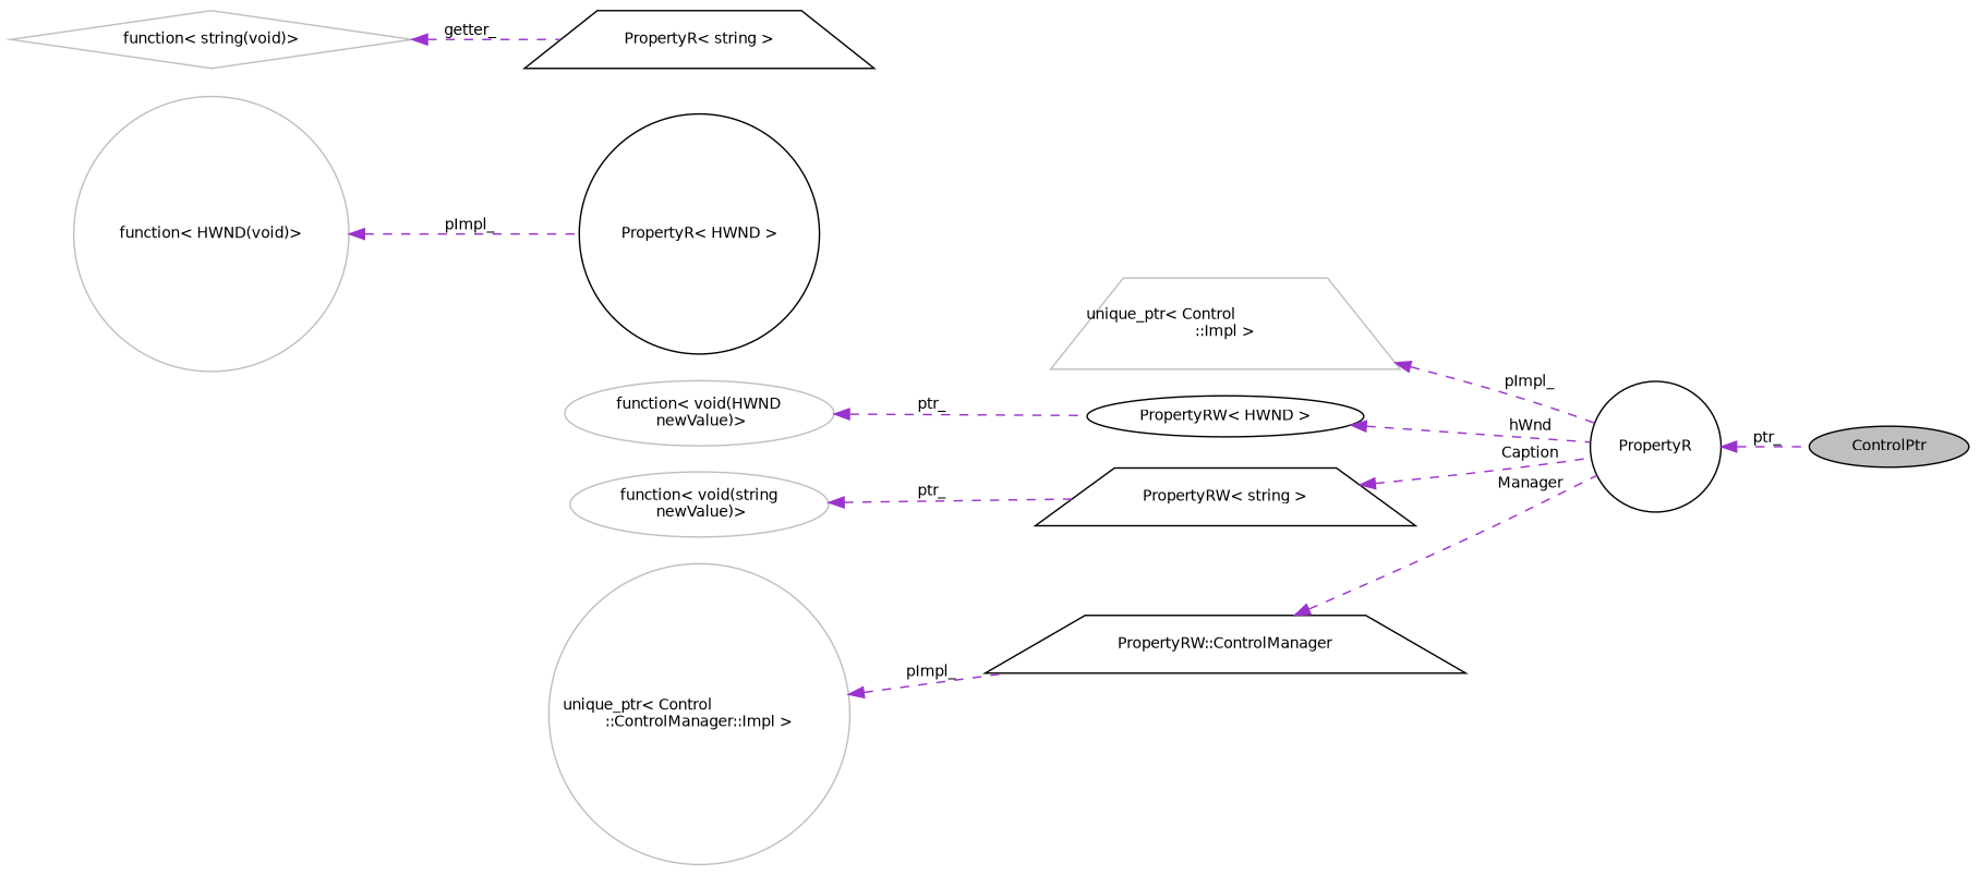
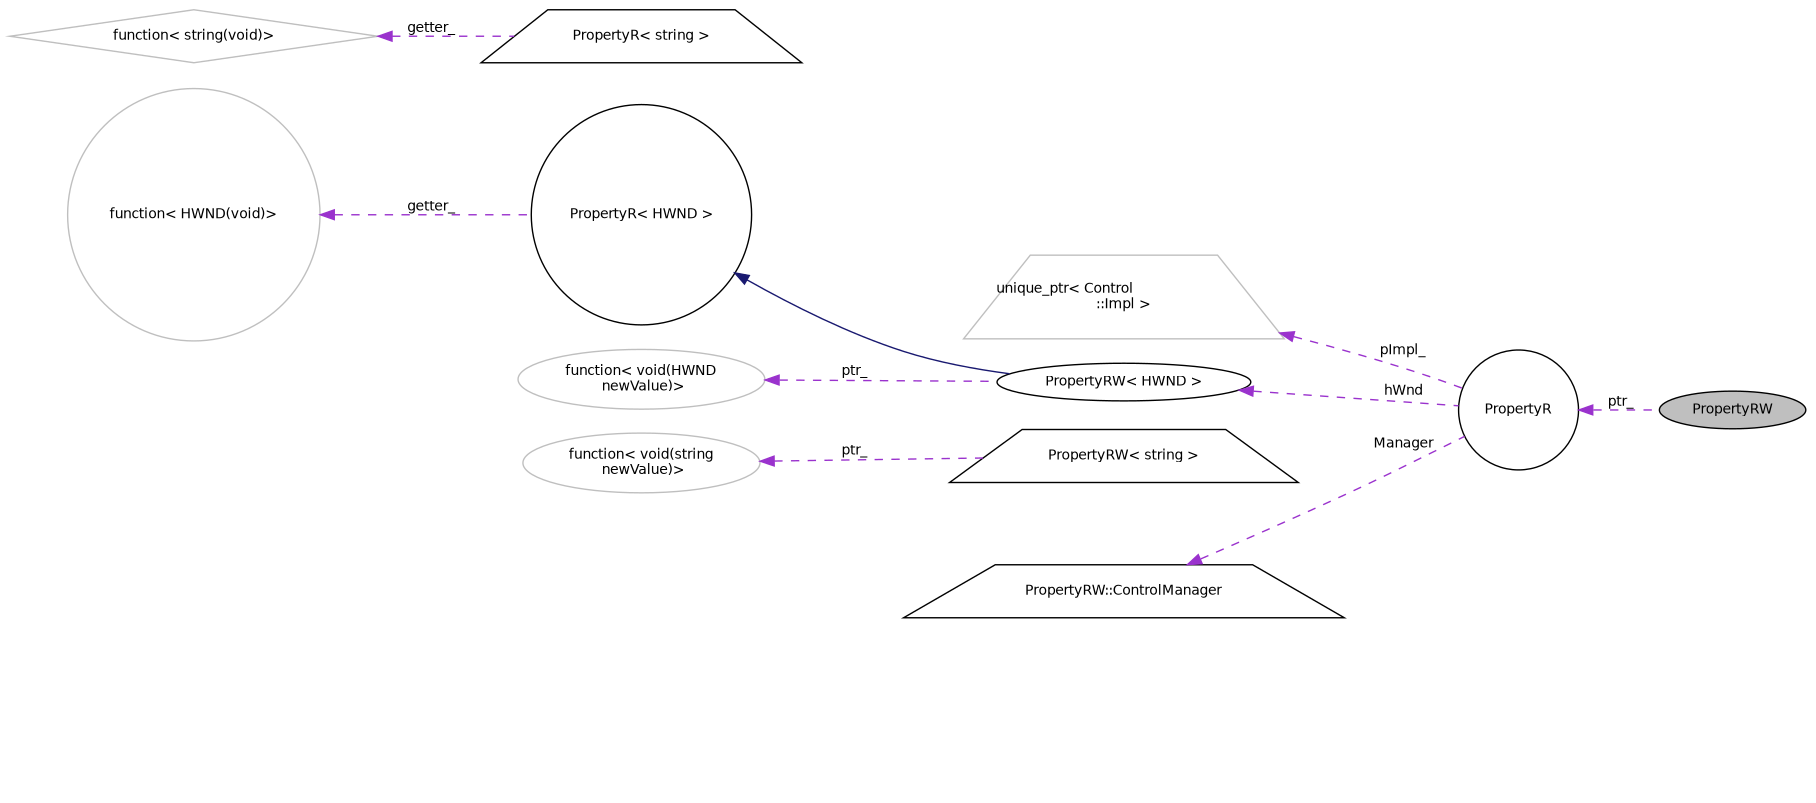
  digraph {
    rankdir=LR
    node [color=black fillcolor=white fontname=Helvetica fontsize=10 shape=ellipse style=filled]
    edge [color=darkorchid3 dir=back fontname=Helvetica fontsize=10 labelfontname=Helvetica labelfontsize=10 style=dashed]
-   n1 [fillcolor=grey75 fontcolor=black height=0.2 label=ControlPtr width=0.4]
+   n1 [fillcolor=grey75 fontcolor=black height=0.2 label=PropertyRW width=0.4]
    n2 [height=0.2 label=PropertyR shape=circle width=0.4]
    n3 [color=grey75 height=0.2 label="unique_ptr\< Control\l::Impl \>" shape=trapezium width=0.4]
    n4 [height=0.2 label="PropertyRW\< HWND \>" width=0.4]
    n5 [height=0.2 label="PropertyR\< HWND \>" shape=circle width=0.4]
    n6 [color=grey75 height=0.2 label="function\< HWND(void)\>" shape=circle width=0.4]
    n7 [color=grey75 height=0.2 label="function\< void(HWND\l newValue)\>" width=0.4]
    n8 [height=0.2 label="PropertyRW\< string \>" shape=trapezium width=0.4]
    n9 [height=0.2 label="PropertyR\< string \>" shape=trapezium width=0.4]
    n10 [color=grey75 height=0.2 label="function\< string(void)\>" shape=diamond width=0.4]
    n11 [color=grey75 height=0.2 label="function\< void(string\l newValue)\>" width=0.4]
    n12 [height=0.2 label="PropertyRW::ControlManager" shape=trapezium width=0.4]
-   n13 [color=grey75 height=0.2 label="unique_ptr\< Control\l::ControlManager::Impl \>" shape=circle width=0.4]
    n2 -> n1 [label=" ptr_"]
    n3 -> n2 [label=" pImpl_"]
    n4 -> n2 [label=" hWnd"]
-   n6 -> n5 [label=" pImpl_"]
+   n5 -> n4 [color=midnightblue style=solid]
+   n6 -> n5 [label=" getter_"]
    n7 -> n4 [label=" ptr_"]
-   n8 -> n2 [label=" Caption"]
    n10 -> n9 [label=" getter_"]
    n11 -> n8 [label=" ptr_"]
    n12 -> n2 [label=" Manager"]
-   n13 -> n12 [label=" pImpl_"]
  }
